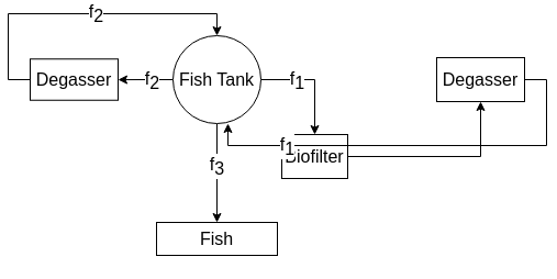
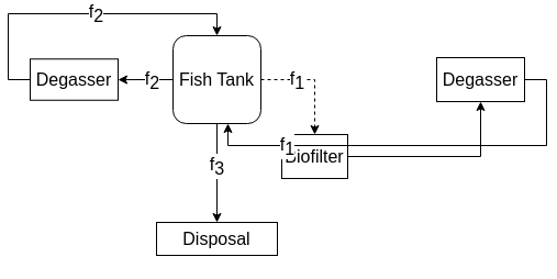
  <mxCell id="0" />
  <mxCell id="1" parent="0" />
- <mxCell id="2" value="" style="edgeStyle=orthogonalEdgeStyle;rounded=0;orthogonalLoop=1;jettySize=auto;html=1;fontSize=16;" edge="1" parent="1" source="8" target="10"><mxGeometry relative="1" as="geometry" /></mxCell>
+ <mxCell id="2" value="" style="edgeStyle=orthogonalEdgeStyle;rounded=0;orthogonalLoop=1;jettySize=auto;html=1;fontSize=16;dashed=1;" edge="1" parent="1" source="8" target="10"><mxGeometry relative="1" as="geometry" /></mxCell>
  <mxCell id="3" value="f&lt;sub style=&quot;font-size: 16px;&quot;&gt;1&lt;/sub&gt;" style="edgeLabel;html=1;align=center;verticalAlign=middle;resizable=0;points=[];fontSize=16;" vertex="1" connectable="0" parent="2"><mxGeometry x="-0.348" relative="1" as="geometry"><mxPoint as="offset" /></mxGeometry></mxCell>
  <mxCell id="4" value="" style="edgeStyle=orthogonalEdgeStyle;rounded=0;orthogonalLoop=1;jettySize=auto;html=1;fontSize=16;" edge="1" parent="1" source="8" target="16"><mxGeometry relative="1" as="geometry" /></mxCell>
  <mxCell id="5" value="f&lt;sub style=&quot;font-size: 16px;&quot;&gt;2&lt;/sub&gt;" style="edgeLabel;html=1;align=center;verticalAlign=middle;resizable=0;points=[];fontSize=16;" vertex="1" connectable="0" parent="4"><mxGeometry x="-0.216" relative="1" as="geometry"><mxPoint as="offset" /></mxGeometry></mxCell>
  <mxCell id="6" value="" style="edgeStyle=orthogonalEdgeStyle;rounded=0;orthogonalLoop=1;jettySize=auto;html=1;fontSize=16;" edge="1" parent="1" source="8" target="17"><mxGeometry relative="1" as="geometry" /></mxCell>
  <mxCell id="7" value="f&lt;font style=&quot;font-size: 16px;&quot;&gt;&lt;sub style=&quot;font-size: 16px;&quot;&gt;3&lt;/sub&gt;&lt;/font&gt;" style="edgeLabel;html=1;align=center;verticalAlign=middle;resizable=0;points=[];fontSize=16;" vertex="1" connectable="0" parent="6"><mxGeometry x="-0.158" y="-1" relative="1" as="geometry"><mxPoint as="offset" /></mxGeometry></mxCell>
- <mxCell id="8" value="Fish Tank" style="ellipse;whiteSpace=wrap;html=1;aspect=fixed;fontSize=16;" vertex="1" parent="1"><mxGeometry x="150" y="20" width="80" height="80" as="geometry" /></mxCell>
+ <mxCell id="8" value="Fish Tank" style="whiteSpace=wrap;html=1;aspect=fixed;fontSize=16;rounded=1;" vertex="1" parent="1"><mxGeometry x="150" y="20" width="80" height="80" as="geometry" /></mxCell>
  <mxCell id="9" value="" style="edgeStyle=orthogonalEdgeStyle;rounded=0;orthogonalLoop=1;jettySize=auto;html=1;fontSize=16;" edge="1" parent="1" source="10" target="13"><mxGeometry relative="1" as="geometry" /></mxCell>
  <mxCell id="10" value="Biofilter" style="whiteSpace=wrap;html=1;fontSize=16;" vertex="1" parent="1"><mxGeometry x="249" y="110" width="60" height="40" as="geometry" /></mxCell>
  <mxCell id="11" style="edgeStyle=orthogonalEdgeStyle;rounded=0;orthogonalLoop=1;jettySize=auto;html=1;exitX=1;exitY=0.5;exitDx=0;exitDy=0;entryX=0.625;entryY=1;entryDx=0;entryDy=0;entryPerimeter=0;fontSize=16;" edge="1" parent="1" source="13" target="8"><mxGeometry relative="1" as="geometry" /></mxCell>
  <mxCell id="12" value="f&lt;sub style=&quot;font-size: 16px;&quot;&gt;1&lt;/sub&gt;" style="edgeLabel;html=1;align=center;verticalAlign=middle;resizable=0;points=[];fontSize=16;" vertex="1" connectable="0" parent="11"><mxGeometry x="0.627" relative="1" as="geometry"><mxPoint as="offset" /></mxGeometry></mxCell>
  <mxCell id="13" value="Degasser" style="whiteSpace=wrap;html=1;fontSize=16;" vertex="1" parent="1"><mxGeometry x="390" y="40" width="80" height="40" as="geometry" /></mxCell>
  <mxCell id="14" style="edgeStyle=orthogonalEdgeStyle;rounded=0;orthogonalLoop=1;jettySize=auto;html=1;exitX=0;exitY=0.5;exitDx=0;exitDy=0;entryX=0.5;entryY=0;entryDx=0;entryDy=0;fontSize=16;" edge="1" parent="1" source="16" target="8"><mxGeometry relative="1" as="geometry" /></mxCell>
  <mxCell id="15" value="f&lt;sub style=&quot;font-size: 16px;&quot;&gt;2&lt;br style=&quot;font-size: 16px;&quot;&gt;&lt;/sub&gt;" style="edgeLabel;html=1;align=center;verticalAlign=middle;resizable=0;points=[];fontSize=16;" vertex="1" connectable="0" parent="14"><mxGeometry x="0.095" y="1" relative="1" as="geometry"><mxPoint as="offset" /></mxGeometry></mxCell>
  <mxCell id="16" value="Degasser" style="whiteSpace=wrap;html=1;fontSize=16;" vertex="1" parent="1"><mxGeometry x="20" y="41.25" width="80" height="37.5" as="geometry" /></mxCell>
- <mxCell id="17" value="Fish" style="whiteSpace=wrap;html=1;fontSize=16;" vertex="1" parent="1"><mxGeometry x="135" y="190" width="110" height="30" as="geometry" /></mxCell>
+ <mxCell id="17" value="Disposal" style="whiteSpace=wrap;html=1;fontSize=16;" vertex="1" parent="1"><mxGeometry x="135" y="190" width="110" height="30" as="geometry" /></mxCell>
